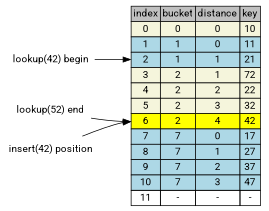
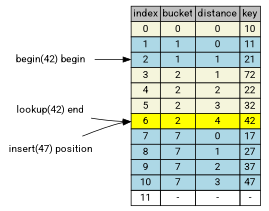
  digraph {
    fontname=Roboto
    rankdir=LR
    node [fontname=Roboto shape=plaintext]
    edge [fontname=Roboto headport=i6]
-   "lookup(42) begin"
-   "lookup(42) end" [label="lookup(52) end"]
-   "insert(42) position"
+   "lookup(42) begin" [label="begin(42) begin"]
+   "lookup(42) end"
+   "insert(42) position" [label="insert(47) position"]
    n4 [label=<         <TABLE BORDER="0" CELLBORDER="1" CELLSPACING="0">             <TR>                 <TD BGCOLOR="grey">index</TD>                 <TD BGCOLOR="grey">bucket</TD>                 <TD BGCOLOR="grey">distance</TD>                 <TD BGCOLOR="grey">key</TD>             </TR>                        <TR>                 <TD BGCOLOR="beige">0</TD>                 <TD BGCOLOR="beige">0</TD>                 <TD BGCOLOR="beige">0</TD>                 <TD BGCOLOR="beige">10</TD>             </TR>                        <TR>                 <TD BGCOLOR="lightblue">1</TD>                 <TD BGCOLOR="lightblue">1</TD>                 <TD BGCOLOR="lightblue">0</TD>                 <TD BGCOLOR="lightblue">11</TD>             </TR>                        <TR>                 <TD BGCOLOR="lightblue" PORT="i2">2</TD>                 <TD BGCOLOR="lightblue">1</TD>                 <TD BGCOLOR="lightblue">1</TD>                 <TD BGCOLOR="lightblue">21</TD>             </TR>                        <TR>                 <TD BGCOLOR="beige" PORT="i3">3</TD>                 <TD BGCOLOR="beige">2</TD>                 <TD BGCOLOR="beige">1</TD>                 <TD BGCOLOR="beige">72</TD>             </TR>                        <TR>                 <TD BGCOLOR="beige">4</TD>                 <TD BGCOLOR="beige">2</TD>                 <TD BGCOLOR="beige">2</TD>                 <TD BGCOLOR="beige">22</TD>             </TR>                        <TR>                 <TD BGCOLOR="beige">5</TD>                 <TD BGCOLOR="beige">2</TD>                 <TD BGCOLOR="beige">3</TD>                 <TD BGCOLOR="beige">32</TD>             </TR>                        <TR>                 <TD BGCOLOR="yellow" PORT="i6">6</TD>                 <TD BGCOLOR="yellow" >2</TD>                 <TD BGCOLOR="yellow" >4</TD>                 <TD BGCOLOR="yellow" >42</TD>             </TR>                        <TR>                 <TD BGCOLOR="lightblue">7</TD>                 <TD BGCOLOR="lightblue">7</TD>                 <TD BGCOLOR="lightblue">0</TD>                 <TD BGCOLOR="lightblue">17</TD>             </TR>                        <TR>                 <TD BGCOLOR="lightblue">8</TD>                 <TD BGCOLOR="lightblue">7</TD>                 <TD BGCOLOR="lightblue">1</TD>                 <TD BGCOLOR="lightblue">27</TD>             </TR>                        <TR>                 <TD BGCOLOR="lightblue">9</TD>                 <TD BGCOLOR="lightblue">7</TD>                 <TD BGCOLOR="lightblue">2</TD>                 <TD BGCOLOR="lightblue">37</TD>             </TR>                        <TR>                 <TD BGCOLOR="lightblue">10</TD>                 <TD BGCOLOR="lightblue">7</TD>                 <TD BGCOLOR="lightblue">3</TD>                 <TD BGCOLOR="lightblue">47</TD>             </TR>                        <TR>                 <TD>11</TD>                 <TD >-</TD>                 <TD >-</TD>                 <TD >-</TD>             </TR>                   </TABLE>     >]
    subgraph sub_1 {
      rank=same
      "lookup(42) begin"
      "lookup(42) end"
      "insert(42) position"
    }
    "lookup(42) begin" -> n4 [headport=i2]
    "lookup(42) end" -> n4
    "insert(42) position" -> n4
  }
